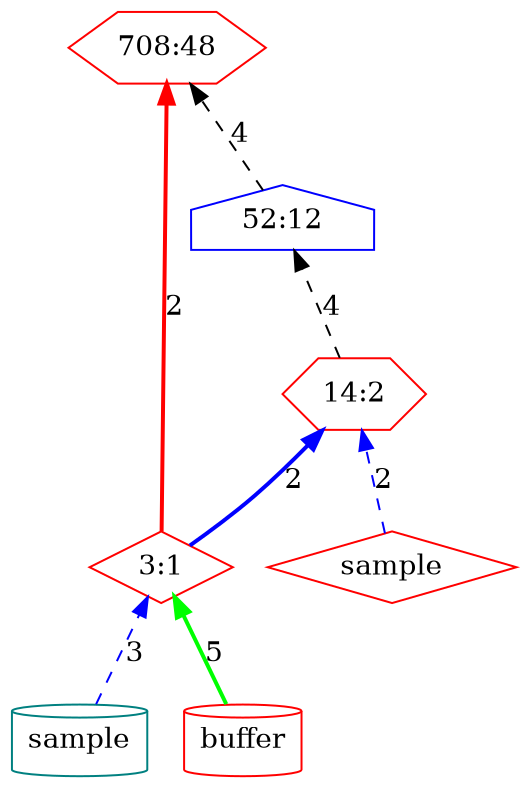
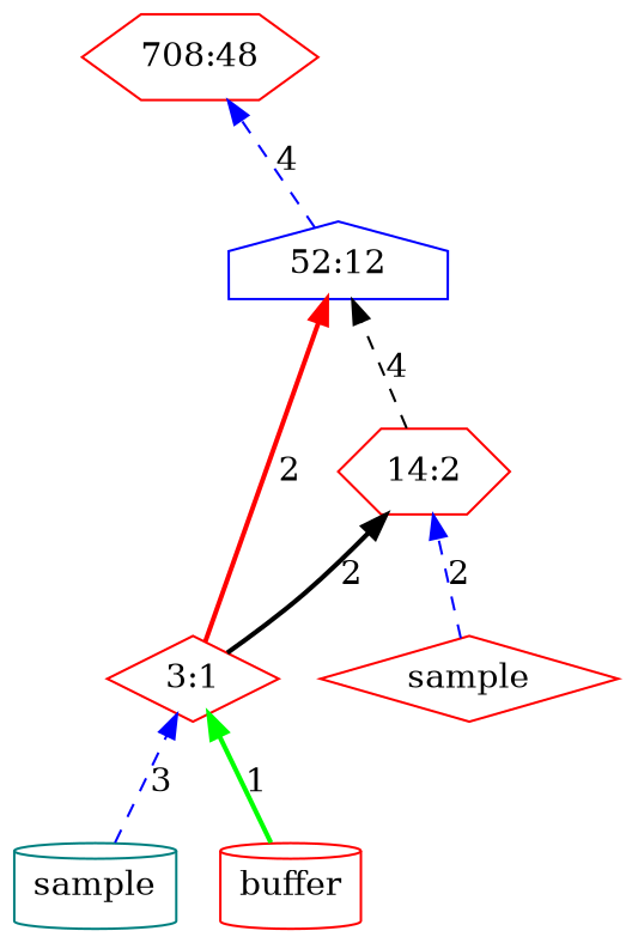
  digraph {
    rankdir=BT
    node [color=red shape=hexagon]
    edge [color=black style=dashed]
    n1 [label="708:48"]
    n2 [color=blue label="52:12" shape=house]
    n3 [label="14:2"]
    n4 [label=sample shape=diamond]
    n5 [label="3:1" shape=diamond]
    n6 [color=teal label=sample shape=cylinder]
    n7 [label=buffer shape=cylinder]
-   n2 -> n1 [label=4]
+   n2 -> n1 [color=blue label=4]
    n3 -> n2 [label=4]
    n4 -> n3 [color=blue label=2]
-   n5 -> n1 [color=red label=2 style=bold]
-   n5 -> n3 [color=blue label=2 style=bold]
+   n5 -> n2 [color=red label=2 style=bold]
+   n5 -> n3 [label=2 style=bold]
    n6 -> n5 [color=blue label=3]
-   n7 -> n5 [color=green label=5 style=bold]
+   n7 -> n5 [color=green label=1 style=bold]
  }
